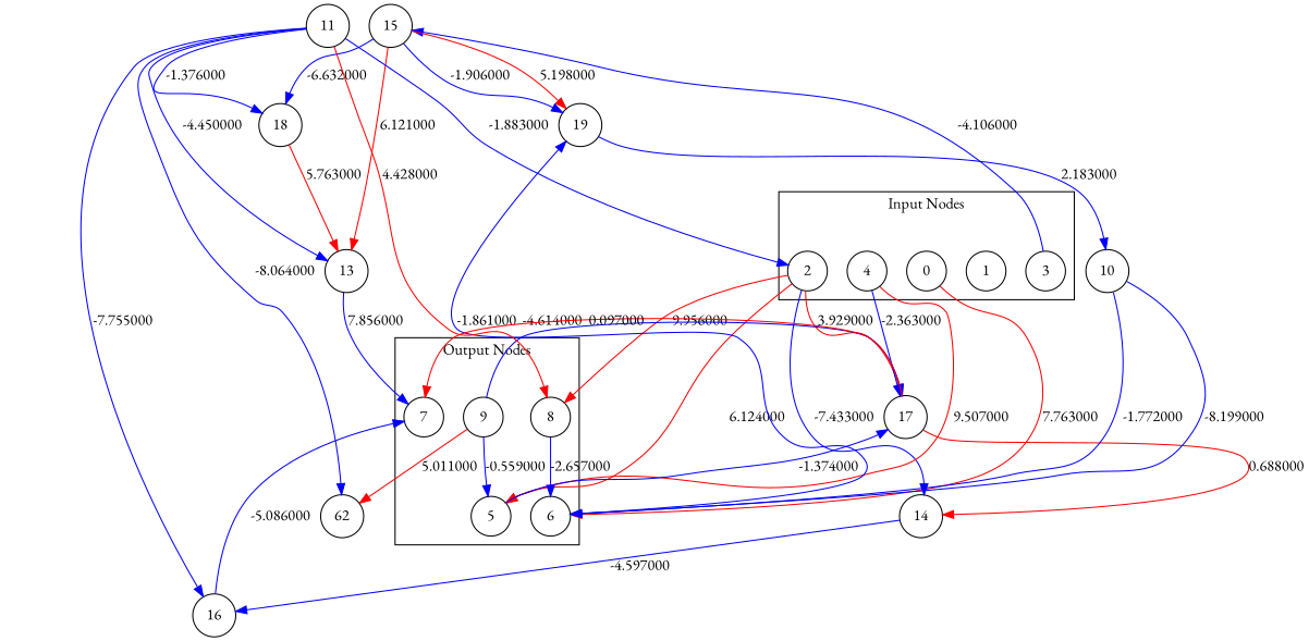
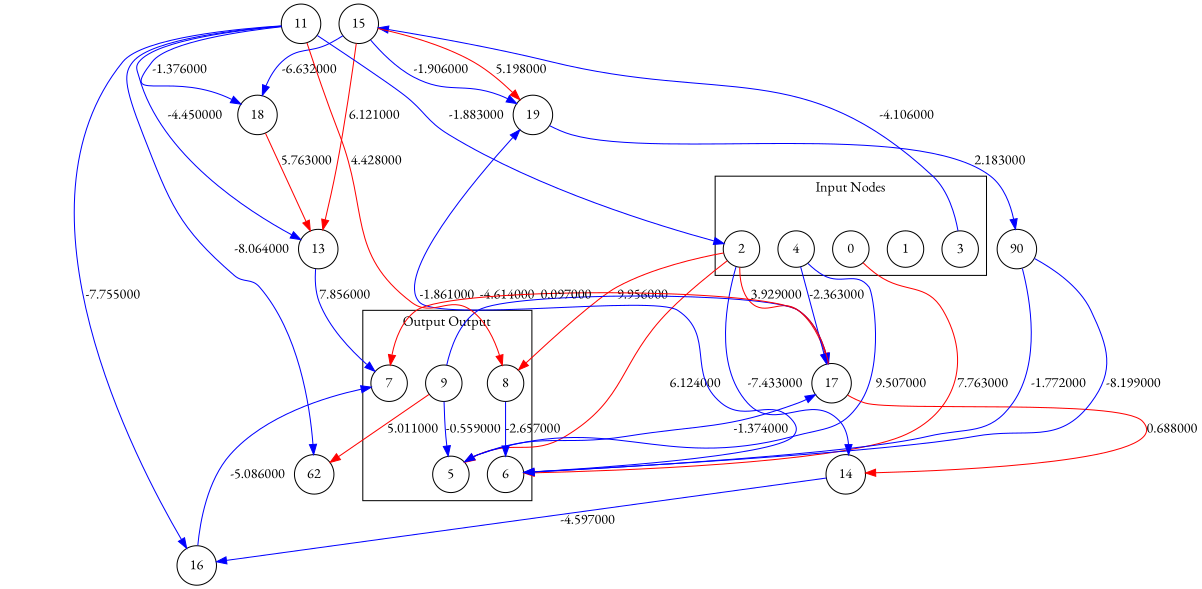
  digraph {
    fontname="EB Garamond"
    rankdir=TB
    node [fontname="EB Garamond" shape=circle]
    edge [color=blue fontname="EB Garamond"]
    0
    1
    2
    3
    4
    5
    6
    7
    8
    9
    17
    14
    15
    19
    n15 [label=62]
    16
    13
    18
-   10
+   10 [label=90]
    11
    subgraph cluster_1 {
      label="Input Nodes"
      0
      1
      2
      3
      4
    }
    subgraph cluster_2 {
-     label="Output Nodes"
+     label="Output Output"
      5
      6
      7
      8
      9
    }
    0 -> 6 [color=red label=7.763000 weight=7.763000]
    2 -> 5 [color=red label=6.124000 weight=6.124000]
    2 -> 8 [color=red label=9.956000 weight=9.956000]
    2 -> 17 [color=red label=3.929000 weight=3.929000]
    2 -> 14 [label=-7.433000 weight=-7.433000]
    3 -> 15 [label=-4.106000 weight=-4.106000]
-   4 -> 5 [color=red label=9.507000 weight=9.507000]
+   4 -> 5 [label=9.507000 weight=9.507000]
    4 -> 17 [label=-2.363000 weight=-2.363000]
    5 -> 17 [label=-1.374000 weight=-1.374000]
    6 -> 19 [label=-1.861000 weight=-1.861000]
    8 -> 6 [label=-2.657000 weight=-2.657000]
    9 -> 5 [label=-0.559000 weight=-0.559000]
    9 -> 17 [label=-4.614000 weight=-4.614000]
    9 -> n15 [color=red label=5.011000 weight=5.011000]
    17 -> 7 [color=red label=0.097000 weight=0.097000]
    17 -> 14 [color=red label=0.688000 weight=0.688000]
    14 -> 16 [label=-4.597000 weight=-4.597000]
    15 -> 19 [color=red label=5.198000 weight=5.198000]
    15 -> 19 [label=-1.906000 weight=-1.906000]
    15 -> 13 [color=red label=6.121000 weight=6.121000]
    15 -> 18 [label=-6.632000 weight=-6.632000]
    19 -> 10 [label=2.183000 weight=2.183000]
    16 -> 7 [label=-5.086000 weight=-5.086000]
    13 -> 7 [label=7.856000 weight=7.856000]
    18 -> 13 [color=red label=5.763000 weight=5.763000]
    10 -> 6 [label=-1.772000 weight=-1.772000]
    10 -> 6 [label=-8.199000 weight=-8.199000]
    11 -> 2 [label=-1.883000 weight=-1.883000]
    11 -> 8 [color=red label=4.428000 weight=4.428000]
    11 -> n15 [label=-8.064000 weight=-8.064000]
    11 -> 16 [label=-7.755000 weight=-7.755000]
    11 -> 13 [label=-4.450000 weight=-4.450000]
    11 -> 18 [label=-1.376000 weight=-1.376000]
  }
